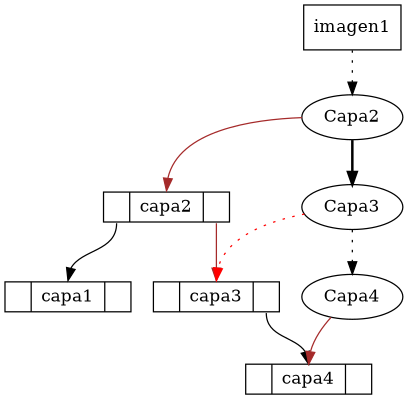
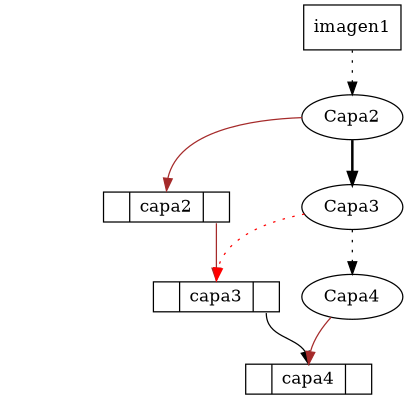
  digraph {
    node [shape=record]
    edge [headport=f1 color=black style=solid]
-   n1 [height=.1 label="<f0> |<f1> capa1|<f2> "]
    n2 [height=.1 label="<f0> |<f1> capa2|<f2> "]
    n3 [height=.1 label="<f0> |<f1> capa3|<f2> "]
    n4 [height=.1 label="<f0> |<f1> capa4|<f2> "]
    imagen1 [group=1 shape=box]
    n6 [group=2 label=Capa2 shape=""]
    n7 [group=2 label=Capa3 shape=""]
    n8 [group=2 label=Capa4 shape=""]
    subgraph sub_1 {
-     n1
      n2
      n3
      n4
    }
    subgraph sub_2 {
      rank=same
      imagen1
    }
-   n2 -> n1 [tailport=f0]
    n2 -> n3 [tailport=f2 color=brown]
    n3 -> n4 [tailport=f2]
    imagen1 -> n6 [style=dotted headport=""]
    n6 -> n2 [color=brown]
    n6 -> n7 [style=bold headport=""]
    n7 -> n3 [color=red style=dotted]
    n7 -> n8 [style=dotted headport=""]
    n8 -> n4 [color=brown]
  }
